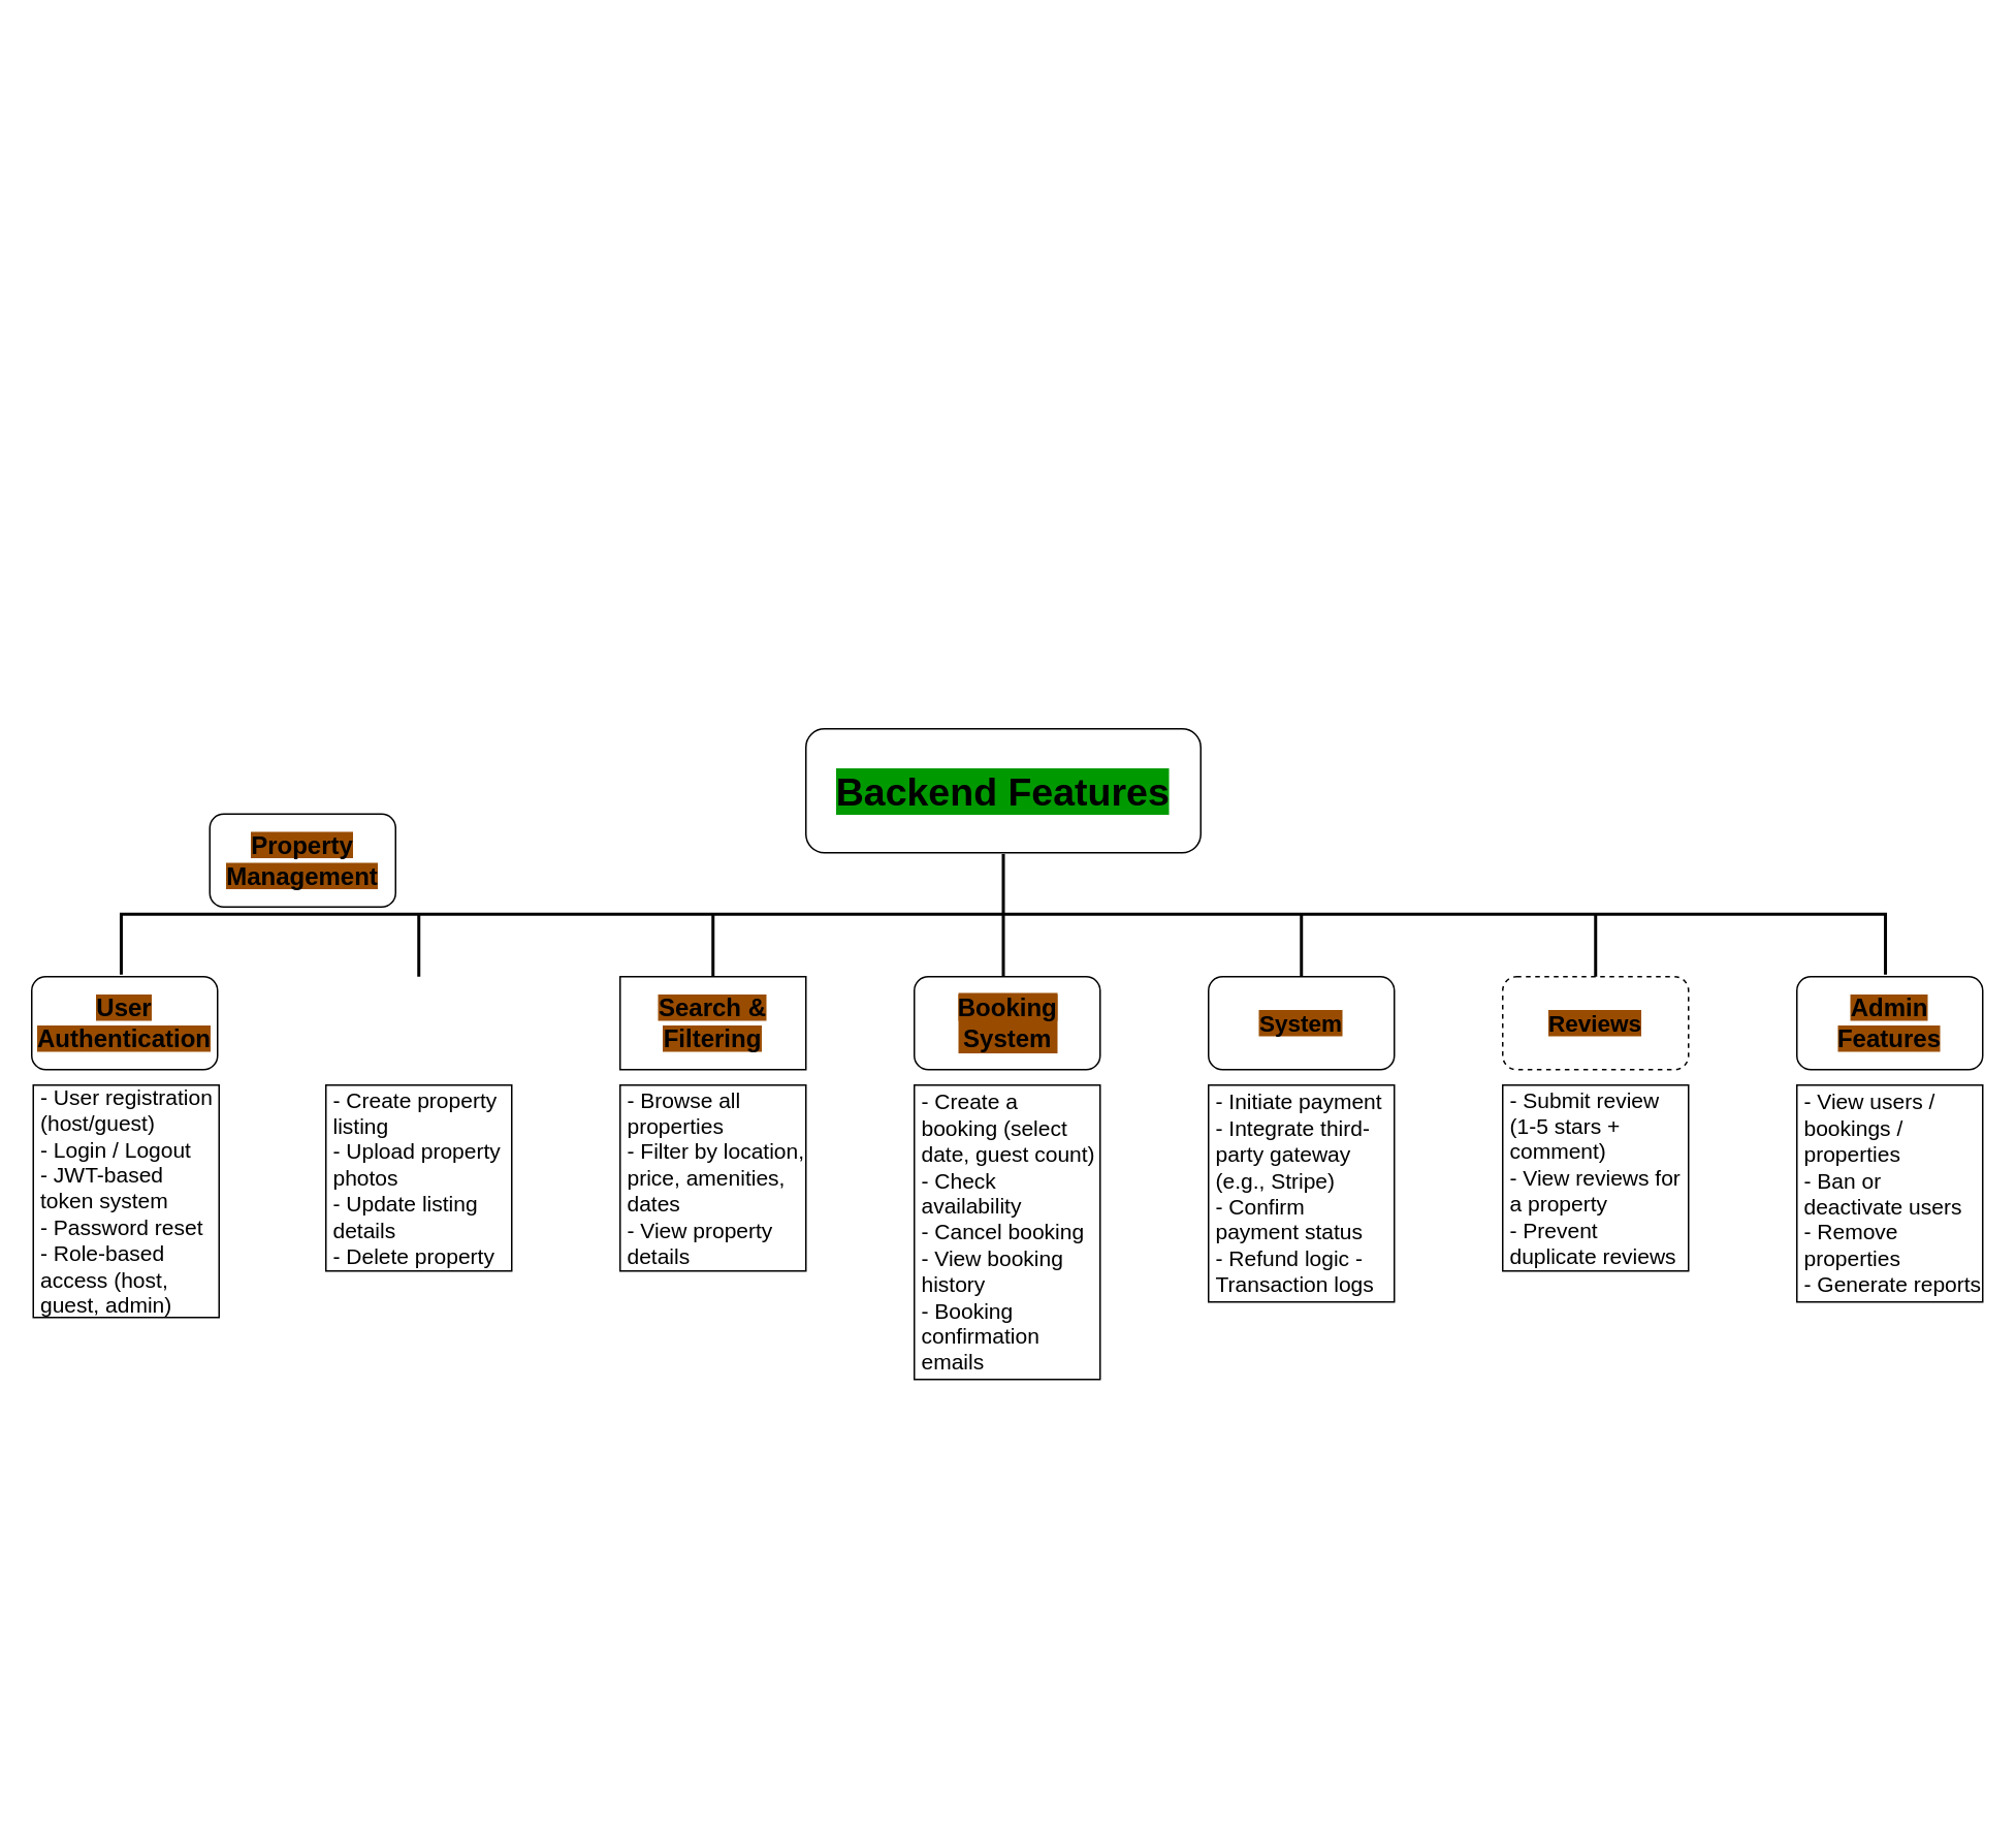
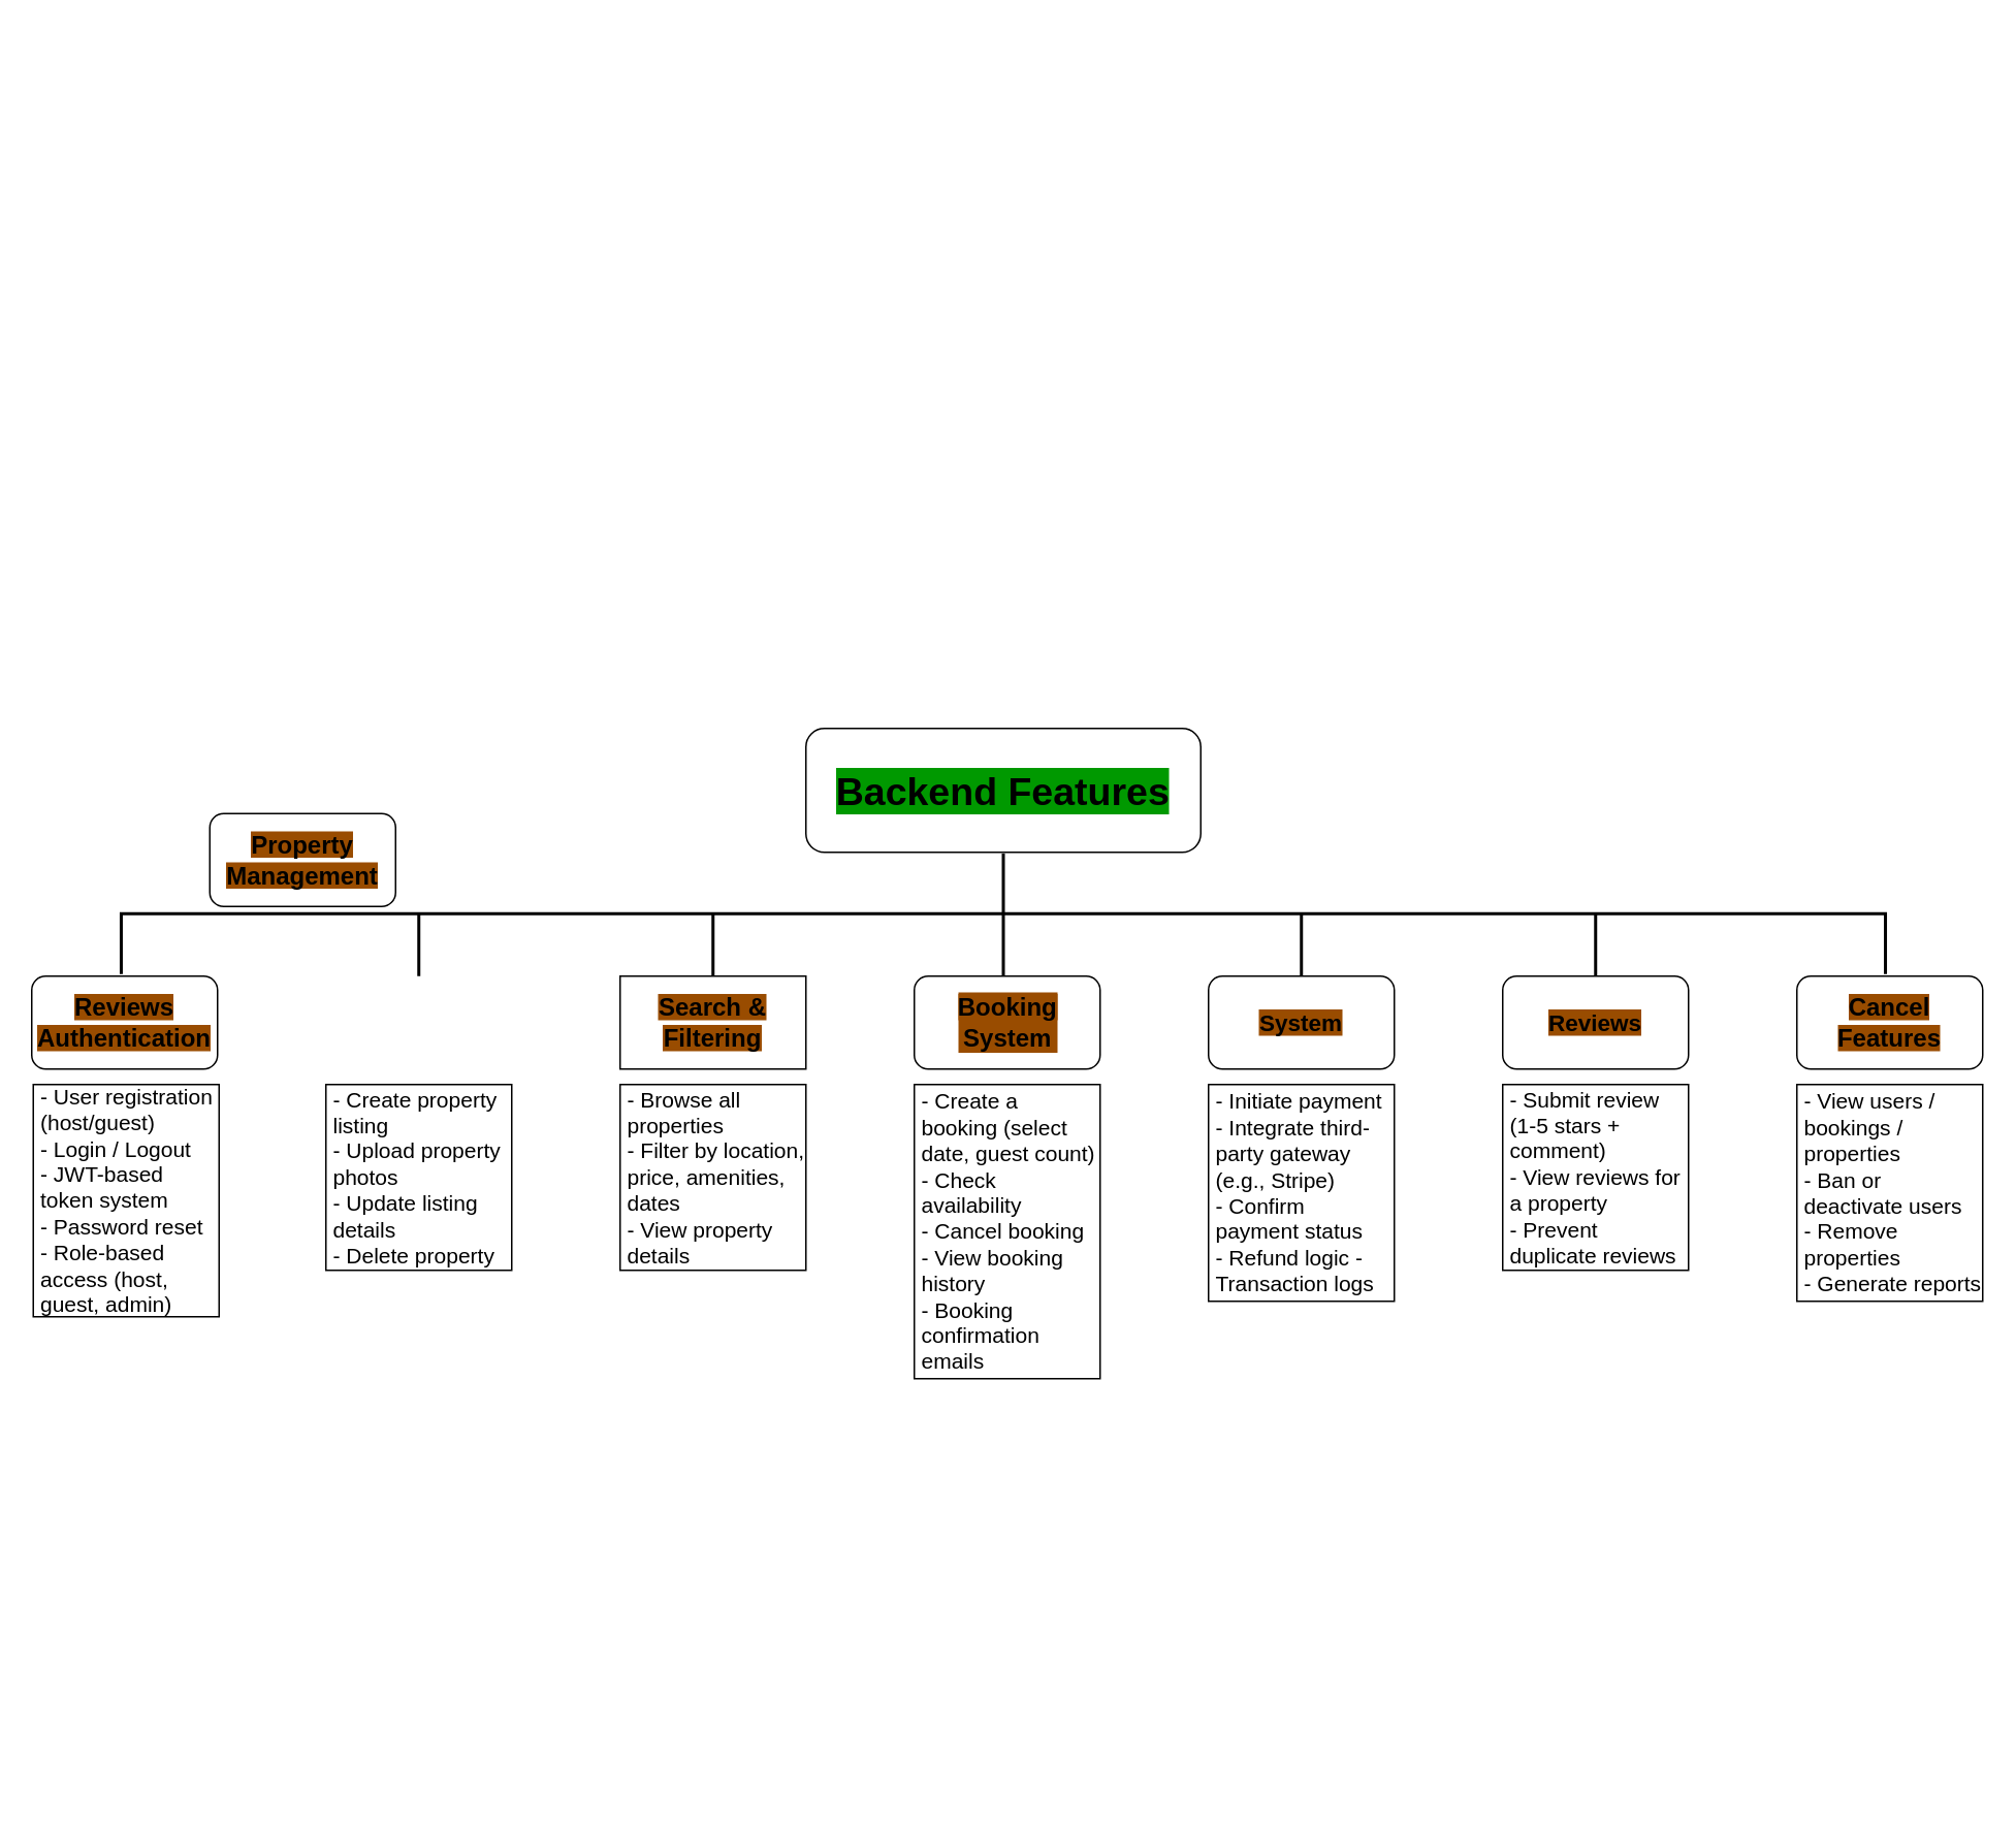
  <mxCell id="0" />
  <mxCell id="1" parent="0" />
  <mxCell id="2" value="Backend Features" style="rounded=1;whiteSpace=wrap;html=1;fontStyle=1;fontSize=25;labelBackgroundColor=#009900;" vertex="1" parent="1"><mxGeometry x="520" y="470" width="255" height="80" as="geometry" /></mxCell>
- <mxCell id="3" value="&lt;span style=&quot;background-color: rgb(153, 76, 0);&quot;&gt;User Authentication&lt;/span&gt;" style="rounded=1;whiteSpace=wrap;html=1;fontStyle=1;fontSize=16;" vertex="1" parent="1"><mxGeometry x="20" y="630" width="120" height="60" as="geometry" /></mxCell>
+ <mxCell id="3" value="&lt;span style=&quot;background-color: rgb(153, 76, 0);&quot;&gt;Reviews Authentication&lt;/span&gt;" style="rounded=1;whiteSpace=wrap;html=1;fontStyle=1;fontSize=16;" vertex="1" parent="1"><mxGeometry x="20" y="630" width="120" height="60" as="geometry" /></mxCell>
  <mxCell id="4" value="&lt;span style=&quot;background-color: rgb(153, 76, 0);&quot;&gt;Property Management&lt;/span&gt;" style="rounded=1;whiteSpace=wrap;html=1;fontSize=16;fontStyle=1" vertex="1" parent="1"><mxGeometry x="135" y="525" width="120" height="60" as="geometry" /></mxCell>
  <mxCell id="5" value="&lt;span style=&quot;background-color: rgb(153, 76, 0);&quot;&gt;Search &amp;amp; Filtering&lt;/span&gt;" style="whiteSpace=wrap;html=1;fontSize=16;fontStyle=1;rounded=0;" vertex="1" parent="1"><mxGeometry x="400" y="630" width="120" height="60" as="geometry" /></mxCell>
- <mxCell id="6" value="&lt;span style=&quot;background-color: light-dark(rgb(153, 76, 0), rgb(153, 76, 0));&quot;&gt;Reviews&lt;/span&gt;" style="rounded=1;whiteSpace=wrap;html=1;fontSize=15;fontStyle=1;dashed=1;" vertex="1" parent="1"><mxGeometry x="970" y="630" width="120" height="60" as="geometry" /></mxCell>
+ <mxCell id="6" value="&lt;span style=&quot;background-color: light-dark(rgb(153, 76, 0), rgb(153, 76, 0));&quot;&gt;Reviews&lt;/span&gt;" style="rounded=1;whiteSpace=wrap;html=1;fontSize=15;fontStyle=1" vertex="1" parent="1"><mxGeometry x="970" y="630" width="120" height="60" as="geometry" /></mxCell>
  <mxCell id="7" value="&lt;span style=&quot;background-color: light-dark(rgb(153, 76, 0), rgb(153, 76, 0));&quot;&gt;System&lt;/span&gt;" style="rounded=1;whiteSpace=wrap;html=1;fontSize=15;fontStyle=1" vertex="1" parent="1"><mxGeometry x="780" y="630" width="120" height="60" as="geometry" /></mxCell>
- <mxCell id="8" value="&lt;span style=&quot;background-color: light-dark(rgb(153, 76, 0), rgb(153, 76, 0));&quot;&gt;Admin Features&lt;/span&gt;" style="rounded=1;whiteSpace=wrap;html=1;fontStyle=1;fontSize=16;" vertex="1" parent="1"><mxGeometry x="1160" y="630" width="120" height="60" as="geometry" /></mxCell>
+ <mxCell id="8" value="&lt;span style=&quot;background-color: light-dark(rgb(153, 76, 0), rgb(153, 76, 0));&quot;&gt;Cancel Features&lt;/span&gt;" style="rounded=1;whiteSpace=wrap;html=1;fontStyle=1;fontSize=16;" vertex="1" parent="1"><mxGeometry x="1160" y="630" width="120" height="60" as="geometry" /></mxCell>
  <mxCell id="9" value="&lt;font style=&quot;background-color: light-dark(rgb(153, 76, 0), rgb(153, 76, 0));&quot;&gt;Booking&lt;/font&gt;&lt;div&gt;&lt;font style=&quot;background-color: light-dark(rgb(153, 76, 0), rgb(153, 76, 0));&quot;&gt;System&lt;/font&gt;&lt;/div&gt;" style="rounded=1;fontSize=16;fontStyle=1;verticalAlign=middle;spacingTop=0;textShadow=0;labelBorderColor=none;labelBackgroundColor=#994C00;horizontal=1;html=1;" vertex="1" parent="1"><mxGeometry x="590" y="630" width="120" height="60" as="geometry" /></mxCell>
  <mxCell id="10" value="- User registration (host/guest)&lt;div&gt;- Login / Logout&lt;/div&gt;&lt;div&gt;- &lt;span style=&quot;color: light-dark(rgb(0, 0, 0), rgb(255, 255, 255));&quot;&gt;JWT-based token system&lt;/span&gt;&lt;/div&gt;&lt;div&gt;- Password reset&lt;/div&gt;&lt;div&gt;- Role-based access (host, guest, admin)&lt;/div&gt;" style="rounded=0;whiteSpace=wrap;html=1;align=left;fontSize=14;spacingLeft=3;labelBackgroundColor=none;" vertex="1" parent="1"><mxGeometry x="21" y="700" width="120" height="150" as="geometry" /></mxCell>
  <mxCell id="11" value="- Submit review (1-5 stars + comment)&lt;div&gt;&lt;span style=&quot;background-color: transparent; color: light-dark(rgb(0, 0, 0), rgb(255, 255, 255));&quot;&gt;- View reviews for a property&lt;/span&gt;&lt;/div&gt;&lt;div&gt;&lt;span style=&quot;background-color: transparent; color: light-dark(rgb(0, 0, 0), rgb(255, 255, 255));&quot;&gt;- Prevent duplicate reviews&lt;/span&gt;&lt;/div&gt;" style="rounded=0;whiteSpace=wrap;html=1;fontSize=14;spacingLeft=3;align=left;" vertex="1" parent="1"><mxGeometry x="970" y="700" width="120" height="120" as="geometry" /></mxCell>
  <mxCell id="12" value="&lt;font style=&quot;font-size: 14px;&quot;&gt;- Initiate payment&lt;/font&gt;&lt;div&gt;&lt;font style=&quot;font-size: 14px;&quot;&gt;- Integrate third-party gateway (e.g., Stripe)&lt;/font&gt;&lt;/div&gt;&lt;div&gt;&lt;font style=&quot;font-size: 14px;&quot;&gt;- Confirm payment status&lt;/font&gt;&lt;/div&gt;&lt;div&gt;&lt;font style=&quot;font-size: 14px;&quot;&gt;- Refund logic - Transaction logs&lt;/font&gt;&lt;/div&gt;" style="rounded=0;whiteSpace=wrap;html=1;align=left;spacingLeft=3;" vertex="1" parent="1"><mxGeometry x="780" y="700" width="120" height="140" as="geometry" /></mxCell>
  <mxCell id="13" value="&lt;font style=&quot;font-size: 14px;&quot;&gt;&lt;span style=&quot;background-color: transparent; color: light-dark(rgb(0, 0, 0), rgb(255, 255, 255));&quot;&gt;- Create a booking (select date, guest count)&lt;/span&gt;&lt;br&gt;&lt;span style=&quot;background-color: transparent; color: light-dark(rgb(0, 0, 0), rgb(255, 255, 255));&quot;&gt;- Check availability&lt;/span&gt;&lt;br&gt;&lt;span style=&quot;background-color: transparent; color: light-dark(rgb(0, 0, 0), rgb(255, 255, 255));&quot;&gt;- Cancel booking&lt;/span&gt;&lt;br&gt;&lt;span style=&quot;background-color: transparent; color: light-dark(rgb(0, 0, 0), rgb(255, 255, 255));&quot;&gt;- View booking history&lt;/span&gt;&lt;br&gt;&lt;span style=&quot;background-color: transparent; color: light-dark(rgb(0, 0, 0), rgb(255, 255, 255));&quot;&gt;- Booking confirmation emails&lt;/span&gt;&lt;/font&gt;" style="rounded=0;whiteSpace=wrap;html=1;align=left;spacingLeft=3;" vertex="1" parent="1"><mxGeometry x="590" y="700" width="120" height="190" as="geometry" /></mxCell>
  <mxCell id="14" value="- Browse all properties&lt;div&gt;- Filter by location, price, amenities, dates&lt;/div&gt;&lt;div&gt;- View property details&amp;nbsp;&lt;/div&gt;" style="rounded=0;whiteSpace=wrap;html=1;align=left;fontSize=14;spacingLeft=3;" vertex="1" parent="1"><mxGeometry x="400" y="700" width="120" height="120" as="geometry" /></mxCell>
  <mxCell id="15" value="- Create property listing&lt;div&gt;- Upload property photos&lt;/div&gt;&lt;div&gt;- Update listing details&lt;/div&gt;&lt;div&gt;- Delete property&lt;/div&gt;" style="rounded=0;whiteSpace=wrap;html=1;align=left;fontSize=14;fontStyle=0;spacingLeft=3;" vertex="1" parent="1"><mxGeometry x="210" y="700" width="120" height="120" as="geometry" /></mxCell>
  <mxCell id="16" value="&lt;font style=&quot;font-size: 14px;&quot;&gt;- View users / bookings / properties&lt;/font&gt;&lt;div&gt;&lt;font style=&quot;font-size: 14px;&quot;&gt;- Ban or deactivate users&lt;/font&gt;&lt;/div&gt;&lt;div&gt;&lt;font style=&quot;font-size: 14px;&quot;&gt;- Remove properties&lt;/font&gt;&lt;/div&gt;&lt;div&gt;&lt;font style=&quot;font-size: 14px;&quot;&gt;- Generate reports&lt;/font&gt;&lt;/div&gt;" style="rounded=0;whiteSpace=wrap;html=1;align=left;spacingLeft=3;" vertex="1" parent="1"><mxGeometry x="1160" y="700" width="120" height="140" as="geometry" /></mxCell>
  <mxCell id="17" value="" style="strokeWidth=2;html=1;shape=mxgraph.flowchart.annotation_2;align=left;labelPosition=right;pointerEvents=1;rotation=90;" vertex="1" parent="1"><mxGeometry x="608.6" y="20" width="77.8" height="1139.38" as="geometry" /></mxCell>
  <mxCell id="18" value="" style="line;strokeWidth=2;direction=south;html=1;" vertex="1" parent="1"><mxGeometry x="265" y="590" width="10" height="40" as="geometry" /></mxCell>
  <mxCell id="19" value="" style="line;strokeWidth=2;direction=south;html=1;" vertex="1" parent="1"><mxGeometry x="835" y="590" width="10" height="40" as="geometry" /></mxCell>
  <mxCell id="20" value="" style="line;strokeWidth=2;direction=south;html=1;" vertex="1" parent="1"><mxGeometry x="642.5" y="590" width="10" height="40" as="geometry" /></mxCell>
  <mxCell id="21" value="" style="line;strokeWidth=2;direction=south;html=1;" vertex="1" parent="1"><mxGeometry x="1025" y="590" width="10" height="40" as="geometry" /></mxCell>
  <mxCell id="22" value="" style="line;strokeWidth=2;direction=south;html=1;" vertex="1" parent="1"><mxGeometry x="455" y="590" width="10" height="40" as="geometry" /></mxCell>
